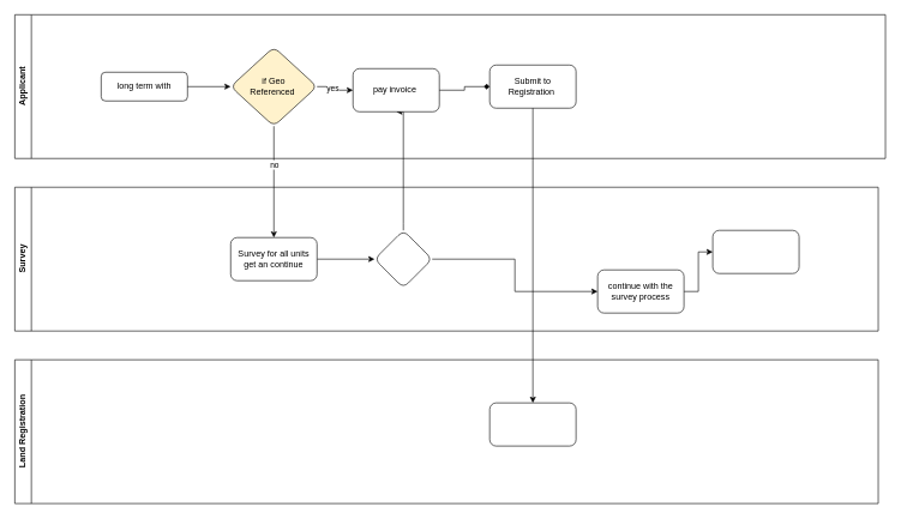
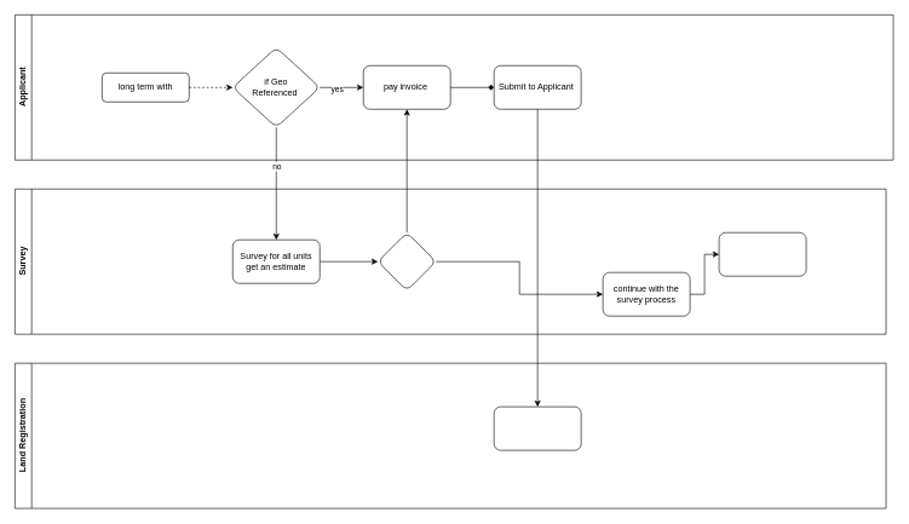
  <mxCell id="0" />
  <mxCell id="1" parent="0" />
  <mxCell id="2" style="edgeStyle=orthogonalEdgeStyle;rounded=0;orthogonalLoop=1;jettySize=auto;html=1;entryX=0.5;entryY=1;entryDx=0;entryDy=0;exitX=0.5;exitY=0;exitDx=0;exitDy=0;" edge="1" parent="1" source="19" target="8"><mxGeometry relative="1" as="geometry"><mxPoint x="560" y="360" as="sourcePoint" /><mxPoint x="579" y="114" as="targetPoint" /><Array as="points"><mxPoint x="560" y="310" /><mxPoint x="560" y="310" /></Array></mxGeometry></mxCell>
  <mxCell id="3" value="" style="edgeStyle=orthogonalEdgeStyle;rounded=0;orthogonalLoop=1;jettySize=auto;html=1;" edge="1" parent="1" source="7" target="14"><mxGeometry relative="1" as="geometry" /></mxCell>
  <mxCell id="4" value="no" style="edgeLabel;html=1;align=center;verticalAlign=middle;resizable=0;points=[];" vertex="1" connectable="0" parent="3"><mxGeometry x="-0.317" relative="1" as="geometry"><mxPoint as="offset" /></mxGeometry></mxCell>
  <mxCell id="5" value="Applicant" style="swimlane;horizontal=0;whiteSpace=wrap;html=1;" vertex="1" parent="1"><mxGeometry x="20" y="20" width="1210" height="200" as="geometry" /></mxCell>
  <mxCell id="6" value="long term with" style="rounded=1;whiteSpace=wrap;html=1;fontSize=12;glass=0;strokeWidth=1;shadow=0;" vertex="1" parent="5"><mxGeometry x="120" y="80" width="120" height="40" as="geometry" /></mxCell>
- <mxCell id="7" value="if Geo&lt;br&gt;Referenced&amp;nbsp;" style="rhombus;whiteSpace=wrap;html=1;rounded=1;glass=0;strokeWidth=1;shadow=0;fillColor=#fff2cc;" vertex="1" parent="5"><mxGeometry x="300" y="45" width="120" height="110" as="geometry" /></mxCell>
- <mxCell id="8" value="pay invoice&amp;nbsp;" style="whiteSpace=wrap;html=1;rounded=1;glass=0;strokeWidth=1;shadow=0;" vertex="1" parent="5"><mxGeometry x="470" y="75" width="120" height="60" as="geometry" /></mxCell>
- <mxCell id="9" value="" style="edgeStyle=orthogonalEdgeStyle;rounded=0;orthogonalLoop=1;jettySize=auto;html=1;" edge="1" parent="5" source="6" target="7"><mxGeometry relative="1" as="geometry" /></mxCell>
+ <mxCell id="7" value="if Geo&lt;br&gt;Referenced&amp;nbsp;" style="rhombus;whiteSpace=wrap;html=1;rounded=1;glass=0;strokeWidth=1;shadow=0;" vertex="1" parent="5"><mxGeometry x="300" y="45" width="120" height="110" as="geometry" /></mxCell>
+ <mxCell id="8" value="pay invoice&amp;nbsp;" style="whiteSpace=wrap;html=1;rounded=1;glass=0;strokeWidth=1;shadow=0;" vertex="1" parent="5"><mxGeometry x="480" y="70" width="120" height="60" as="geometry" /></mxCell>
+ <mxCell id="9" value="" style="edgeStyle=orthogonalEdgeStyle;rounded=0;orthogonalLoop=1;jettySize=auto;html=1;dashed=1;" edge="1" parent="5" source="6" target="7"><mxGeometry relative="1" as="geometry" /></mxCell>
  <mxCell id="10" value="" style="edgeStyle=orthogonalEdgeStyle;rounded=0;orthogonalLoop=1;jettySize=auto;html=1;" edge="1" parent="5" source="7" target="8"><mxGeometry relative="1" as="geometry" /></mxCell>
  <mxCell id="11" value="yes" style="edgeLabel;html=1;align=center;verticalAlign=middle;resizable=0;points=[];" vertex="1" connectable="0" parent="10"><mxGeometry x="-0.244" y="-1" relative="1" as="geometry"><mxPoint as="offset" /></mxGeometry></mxCell>
  <mxCell id="12" value="Survey" style="swimlane;horizontal=0;whiteSpace=wrap;html=1;" vertex="1" parent="1"><mxGeometry x="20" y="260" width="1200" height="200" as="geometry" /></mxCell>
  <mxCell id="13" value="" style="edgeStyle=orthogonalEdgeStyle;rounded=0;orthogonalLoop=1;jettySize=auto;html=1;" edge="1" parent="12" source="14" target="19"><mxGeometry relative="1" as="geometry" /></mxCell>
- <mxCell id="14" value="Survey for all units&lt;br&gt;get an continue" style="whiteSpace=wrap;html=1;rounded=1;glass=0;strokeWidth=1;shadow=0;" vertex="1" parent="12"><mxGeometry x="300" y="70" width="120" height="60" as="geometry" /></mxCell>
+ <mxCell id="14" value="Survey for all units&lt;br&gt;get an estimate" style="whiteSpace=wrap;html=1;rounded=1;glass=0;strokeWidth=1;shadow=0;" vertex="1" parent="12"><mxGeometry x="300" y="70" width="120" height="60" as="geometry" /></mxCell>
  <mxCell id="15" value="" style="edgeStyle=orthogonalEdgeStyle;rounded=0;orthogonalLoop=1;jettySize=auto;html=1;" edge="1" parent="12" source="16" target="17"><mxGeometry relative="1" as="geometry" /></mxCell>
  <mxCell id="16" value="continue with the survey process" style="whiteSpace=wrap;html=1;rounded=1;glass=0;strokeWidth=1;shadow=0;" vertex="1" parent="12"><mxGeometry x="810" y="115" width="120" height="60" as="geometry" /></mxCell>
  <mxCell id="17" value="" style="whiteSpace=wrap;html=1;rounded=1;glass=0;strokeWidth=1;shadow=0;" vertex="1" parent="12"><mxGeometry x="970" y="60" width="120" height="60" as="geometry" /></mxCell>
  <mxCell id="18" style="edgeStyle=orthogonalEdgeStyle;rounded=0;orthogonalLoop=1;jettySize=auto;html=1;" edge="1" parent="12" source="19" target="16"><mxGeometry relative="1" as="geometry" /></mxCell>
  <mxCell id="19" value="" style="rhombus;whiteSpace=wrap;html=1;rounded=1;glass=0;strokeWidth=1;shadow=0;" vertex="1" parent="12"><mxGeometry x="500" y="60" width="80" height="80" as="geometry" /></mxCell>
  <mxCell id="20" value="Land Registration" style="swimlane;horizontal=0;whiteSpace=wrap;html=1;" vertex="1" parent="1"><mxGeometry x="20" y="500" width="1200" height="200" as="geometry" /></mxCell>
- <mxCell id="21" value="Submit to Registration&amp;nbsp;" style="whiteSpace=wrap;html=1;rounded=1;glass=0;strokeWidth=1;shadow=0;" vertex="1" parent="20"><mxGeometry x="660" y="-410" width="120" height="60" as="geometry" /></mxCell>
+ <mxCell id="21" value="Submit to Applicant&amp;nbsp;" style="whiteSpace=wrap;html=1;rounded=1;glass=0;strokeWidth=1;shadow=0;" vertex="1" parent="20"><mxGeometry x="660" y="-410" width="120" height="60" as="geometry" /></mxCell>
  <mxCell id="22" value="" style="whiteSpace=wrap;html=1;rounded=1;glass=0;strokeWidth=1;shadow=0;" vertex="1" parent="20"><mxGeometry x="660" y="60" width="120" height="60" as="geometry" /></mxCell>
  <mxCell id="23" value="" style="edgeStyle=orthogonalEdgeStyle;rounded=0;orthogonalLoop=1;jettySize=auto;html=1;" edge="1" parent="20" source="21" target="22"><mxGeometry relative="1" as="geometry" /></mxCell>
  <mxCell id="24" value="" style="edgeStyle=orthogonalEdgeStyle;rounded=0;orthogonalLoop=1;jettySize=auto;html=1;endArrow=diamond;" edge="1" parent="1" source="8" target="21"><mxGeometry relative="1" as="geometry" /></mxCell>
